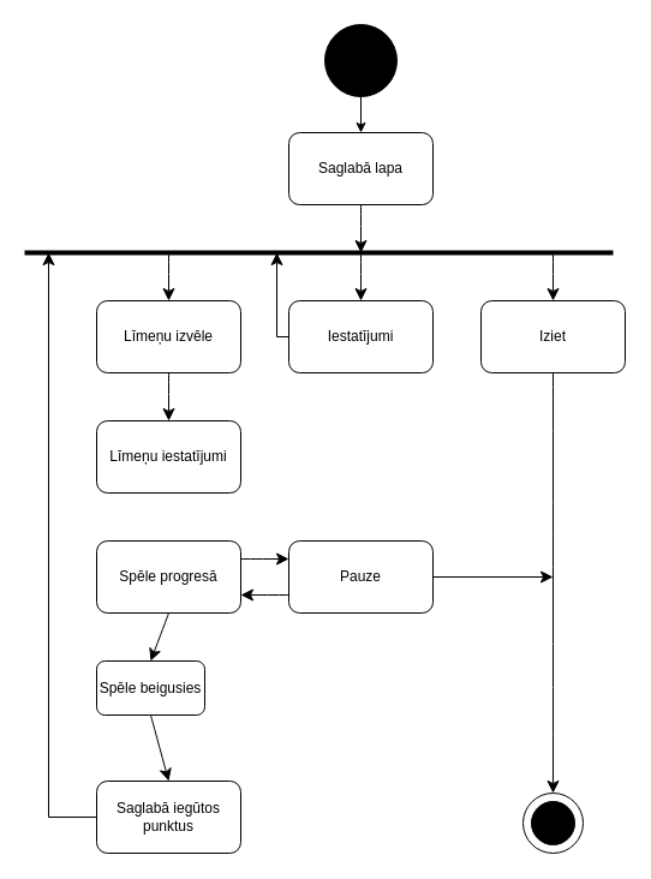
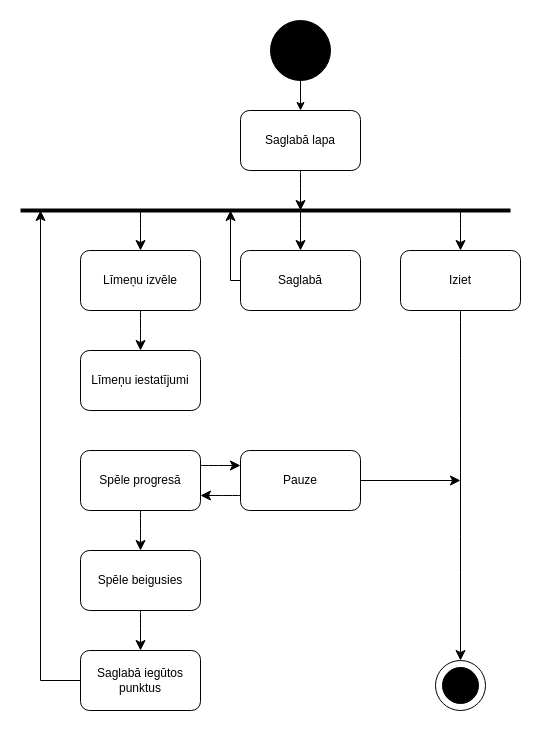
  <mxCell id="0" />
  <mxCell id="1" parent="0" />
  <mxCell id="2" style="edgeStyle=orthogonalEdgeStyle;rounded=0;orthogonalLoop=1;jettySize=auto;html=1;exitX=0.5;exitY=1;exitDx=0;exitDy=0;entryX=0.5;entryY=0;entryDx=0;entryDy=0;" edge="1" parent="1" source="3" target="5"><mxGeometry relative="1" as="geometry" /></mxCell>
  <mxCell id="3" value="" style="ellipse;whiteSpace=wrap;html=1;fillStyle=solid;fillColor=#000000;" vertex="1" parent="1"><mxGeometry x="270" y="20" width="60" height="60" as="geometry" /></mxCell>
  <mxCell id="4" style="edgeStyle=none;curved=1;rounded=0;orthogonalLoop=1;jettySize=auto;html=1;exitX=0.5;exitY=1;exitDx=0;exitDy=0;fontSize=12;startSize=8;endSize=8;" edge="1" parent="1" source="5"><mxGeometry relative="1" as="geometry"><mxPoint x="300" y="210" as="targetPoint" /></mxGeometry></mxCell>
  <mxCell id="5" value="Saglabā lapa" style="rounded=1;whiteSpace=wrap;html=1;" vertex="1" parent="1"><mxGeometry x="240" y="110" width="120" height="60" as="geometry" /></mxCell>
  <mxCell id="6" value="" style="endArrow=none;html=1;rounded=0;fontSize=12;startSize=8;endSize=8;curved=1;strokeWidth=4;" edge="1" parent="1"><mxGeometry width="50" height="50" relative="1" as="geometry"><mxPoint x="20" y="210" as="sourcePoint" /><mxPoint x="510" y="210" as="targetPoint" /></mxGeometry></mxCell>
  <mxCell id="7" style="edgeStyle=none;curved=1;rounded=0;orthogonalLoop=1;jettySize=auto;html=1;exitX=0.5;exitY=1;exitDx=0;exitDy=0;entryX=0.5;entryY=0;entryDx=0;entryDy=0;fontSize=12;startSize=8;endSize=8;" edge="1" parent="1" source="8" target="13"><mxGeometry relative="1" as="geometry" /></mxCell>
  <mxCell id="8" value="Līmeņu izvēle" style="rounded=1;whiteSpace=wrap;html=1;" vertex="1" parent="1"><mxGeometry x="80" y="250" width="120" height="60" as="geometry" /></mxCell>
  <mxCell id="9" value="" style="endArrow=classic;html=1;rounded=0;fontSize=12;startSize=8;endSize=8;curved=1;entryX=0.5;entryY=0;entryDx=0;entryDy=0;" edge="1" parent="1" target="8"><mxGeometry width="50" height="50" relative="1" as="geometry"><mxPoint x="140" y="210" as="sourcePoint" /><mxPoint x="235" y="200" as="targetPoint" /></mxGeometry></mxCell>
- <mxCell id="10" value="Iestatījumi" style="rounded=1;whiteSpace=wrap;html=1;" vertex="1" parent="1"><mxGeometry x="240" y="250" width="120" height="60" as="geometry" /></mxCell>
+ <mxCell id="10" value="Saglabā" style="rounded=1;whiteSpace=wrap;html=1;" vertex="1" parent="1"><mxGeometry x="240" y="250" width="120" height="60" as="geometry" /></mxCell>
  <mxCell id="11" value="" style="endArrow=classic;html=1;rounded=0;fontSize=12;startSize=8;endSize=8;curved=1;entryX=0.5;entryY=0;entryDx=0;entryDy=0;" edge="1" parent="1" target="10"><mxGeometry width="50" height="50" relative="1" as="geometry"><mxPoint x="300" y="210" as="sourcePoint" /><mxPoint x="425" y="240" as="targetPoint" /></mxGeometry></mxCell>
  <mxCell id="12" value="" style="endArrow=classic;html=1;rounded=0;fontSize=12;startSize=8;endSize=8;curved=1;entryX=0.5;entryY=0;entryDx=0;entryDy=0;" edge="1" parent="1" target="23"><mxGeometry width="50" height="50" relative="1" as="geometry"><mxPoint x="460" y="210" as="sourcePoint" /><mxPoint x="460" y="250" as="targetPoint" /></mxGeometry></mxCell>
  <mxCell id="13" value="Līmeņu iestatījumi" style="rounded=1;whiteSpace=wrap;html=1;" vertex="1" parent="1"><mxGeometry x="80" y="350" width="120" height="60" as="geometry" /></mxCell>
  <mxCell id="14" value="" style="endArrow=classic;html=1;rounded=0;fontSize=12;startSize=8;endSize=8;curved=0;" edge="1" parent="1"><mxGeometry width="50" height="50" relative="1" as="geometry"><mxPoint x="240" y="280" as="sourcePoint" /><mxPoint x="230" y="210" as="targetPoint" /><Array as="points"><mxPoint x="230" y="280" /></Array></mxGeometry></mxCell>
  <mxCell id="15" style="edgeStyle=none;curved=1;rounded=0;orthogonalLoop=1;jettySize=auto;html=1;exitX=0.5;exitY=1;exitDx=0;exitDy=0;entryX=0.5;entryY=0;entryDx=0;entryDy=0;fontSize=12;startSize=8;endSize=8;" edge="1" parent="1" source="17" target="22"><mxGeometry relative="1" as="geometry" /></mxCell>
  <mxCell id="16" style="edgeStyle=none;curved=1;rounded=0;orthogonalLoop=1;jettySize=auto;html=1;exitX=1;exitY=0.25;exitDx=0;exitDy=0;entryX=0;entryY=0.25;entryDx=0;entryDy=0;fontSize=12;startSize=8;endSize=8;" edge="1" parent="1" source="17" target="28"><mxGeometry relative="1" as="geometry" /></mxCell>
  <mxCell id="17" value="Spēle progresā" style="rounded=1;whiteSpace=wrap;html=1;" vertex="1" parent="1"><mxGeometry x="80" y="450" width="120" height="60" as="geometry" /></mxCell>
  <mxCell id="18" value="s" style="ellipse;whiteSpace=wrap;html=1;aspect=fixed;" vertex="1" parent="1"><mxGeometry x="435" y="660" width="50" height="50" as="geometry" /></mxCell>
  <mxCell id="19" value="" style="ellipse;whiteSpace=wrap;html=1;aspect=fixed;fillColor=#000000;" vertex="1" parent="1"><mxGeometry x="442" y="667" width="36" height="36" as="geometry" /></mxCell>
  <mxCell id="20" style="edgeStyle=none;curved=0;rounded=0;orthogonalLoop=1;jettySize=auto;html=1;exitX=0;exitY=0.5;exitDx=0;exitDy=0;fontSize=12;startSize=8;endSize=8;" edge="1" parent="1" source="25"><mxGeometry relative="1" as="geometry"><mxPoint x="40" y="210" as="targetPoint" /><Array as="points"><mxPoint x="40" y="680" /></Array></mxGeometry></mxCell>
  <mxCell id="21" style="edgeStyle=none;curved=1;rounded=0;orthogonalLoop=1;jettySize=auto;html=1;exitX=0.5;exitY=1;exitDx=0;exitDy=0;entryX=0.5;entryY=0;entryDx=0;entryDy=0;fontSize=12;startSize=8;endSize=8;" edge="1" parent="1" source="22" target="25"><mxGeometry relative="1" as="geometry" /></mxCell>
- <mxCell id="22" value="Spēle beigusies" style="rounded=1;whiteSpace=wrap;html=1;" vertex="1" parent="1"><mxGeometry x="80" y="550" width="90" height="45" as="geometry" /></mxCell>
+ <mxCell id="22" value="Spēle beigusies" style="rounded=1;whiteSpace=wrap;html=1;" vertex="1" parent="1"><mxGeometry x="80" y="550" width="120" height="60" as="geometry" /></mxCell>
  <mxCell id="23" value="Iziet" style="rounded=1;whiteSpace=wrap;html=1;fontSize=12;" vertex="1" parent="1"><mxGeometry x="400" y="250" width="120" height="60" as="geometry" /></mxCell>
  <mxCell id="24" style="edgeStyle=none;curved=1;rounded=0;orthogonalLoop=1;jettySize=auto;html=1;exitX=0.5;exitY=1;exitDx=0;exitDy=0;entryX=0.5;entryY=0;entryDx=0;entryDy=0;fontSize=12;startSize=8;endSize=8;" edge="1" parent="1" source="23" target="18"><mxGeometry relative="1" as="geometry" /></mxCell>
  <mxCell id="25" value="Saglabā iegūtos punktus" style="rounded=1;whiteSpace=wrap;html=1;" vertex="1" parent="1"><mxGeometry x="80" y="650" width="120" height="60" as="geometry" /></mxCell>
  <mxCell id="26" style="edgeStyle=none;curved=1;rounded=0;orthogonalLoop=1;jettySize=auto;html=1;exitX=0;exitY=0.75;exitDx=0;exitDy=0;entryX=1;entryY=0.75;entryDx=0;entryDy=0;fontSize=12;startSize=8;endSize=8;" edge="1" parent="1" source="28" target="17"><mxGeometry relative="1" as="geometry" /></mxCell>
  <mxCell id="27" style="edgeStyle=none;curved=0;rounded=0;orthogonalLoop=1;jettySize=auto;html=1;exitX=1;exitY=0.5;exitDx=0;exitDy=0;fontSize=12;startSize=8;endSize=8;" edge="1" parent="1" source="28"><mxGeometry relative="1" as="geometry"><mxPoint x="460" y="480" as="targetPoint" /><Array as="points"><mxPoint x="460" y="480" /></Array></mxGeometry></mxCell>
  <mxCell id="28" value="Pauze" style="rounded=1;whiteSpace=wrap;html=1;" vertex="1" parent="1"><mxGeometry x="240" y="450" width="120" height="60" as="geometry" /></mxCell>
